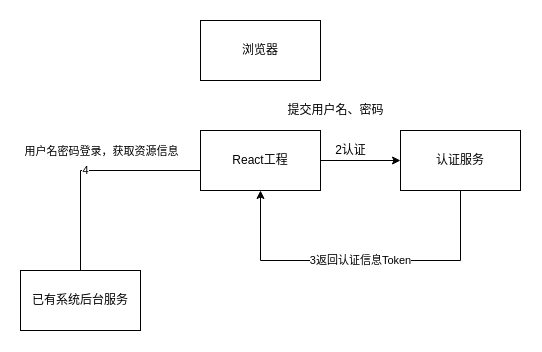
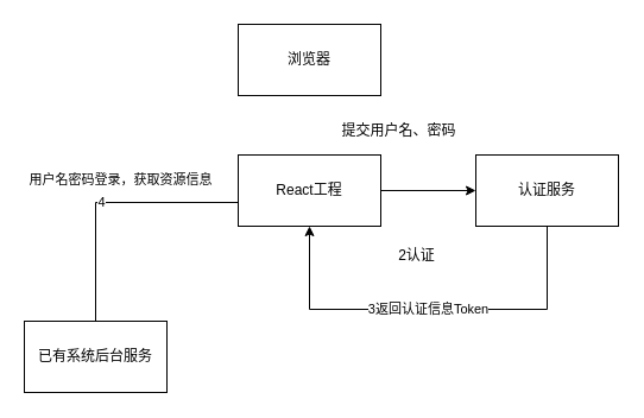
  <mxCell id="0" />
  <mxCell id="1" parent="0" />
  <mxCell id="2" value="React" style="rounded=0;whiteSpace=wrap;html=1;" vertex="1" parent="1"><mxGeometry x="200" y="130" width="120" height="60" as="geometry" /></mxCell>
  <mxCell id="3" value="" style="rounded=0;whiteSpace=wrap;html=1;" vertex="1" parent="1"><mxGeometry x="200" y="130" width="120" height="60" as="geometry" /></mxCell>
  <mxCell id="4" value="" style="edgeStyle=orthogonalEdgeStyle;rounded=0;orthogonalLoop=1;jettySize=auto;html=1;" edge="1" parent="1" source="7" target="9"><mxGeometry relative="1" as="geometry" /></mxCell>
  <mxCell id="5" value="4" style="edgeStyle=orthogonalEdgeStyle;rounded=0;orthogonalLoop=1;jettySize=auto;html=1;" edge="1" parent="1"><mxGeometry relative="1" as="geometry"><mxPoint x="200" y="170" as="sourcePoint" /><mxPoint x="80" y="280" as="targetPoint" /><Array as="points"><mxPoint x="80" y="170" /></Array></mxGeometry></mxCell>
  <mxCell id="6" value="用户名密码登录，获取资源信息" style="edgeLabel;html=1;align=center;verticalAlign=middle;resizable=0;points=[];" vertex="1" connectable="0" parent="5"><mxGeometry x="-0.087" y="-1" relative="1" as="geometry"><mxPoint x="5" y="-19" as="offset" /></mxGeometry></mxCell>
  <mxCell id="7" value="React工程" style="rounded=0;whiteSpace=wrap;html=1;" vertex="1" parent="1"><mxGeometry x="200" y="130" width="120" height="60" as="geometry" /></mxCell>
  <mxCell id="8" value="浏览器" style="rounded=0;whiteSpace=wrap;html=1;" vertex="1" parent="1"><mxGeometry x="200" y="20" width="120" height="60" as="geometry" /></mxCell>
  <mxCell id="9" value="认证服务" style="rounded=0;whiteSpace=wrap;html=1;" vertex="1" parent="1"><mxGeometry x="400" y="130" width="120" height="60" as="geometry" /></mxCell>
  <mxCell id="10" value="3返回认证信息Token" style="endArrow=classic;html=1;rounded=0;exitX=0.5;exitY=1;exitDx=0;exitDy=0;entryX=0.5;entryY=1;entryDx=0;entryDy=0;" edge="1" parent="1" source="9" target="7"><mxGeometry width="50" height="50" relative="1" as="geometry"><mxPoint x="240" y="180" as="sourcePoint" /><mxPoint x="290" y="130" as="targetPoint" /><Array as="points"><mxPoint x="460" y="260" /><mxPoint x="260" y="260" /></Array></mxGeometry></mxCell>
- <mxCell id="11" value="2认证" style="text;html=1;align=center;verticalAlign=middle;resizable=0;points=[];autosize=1;strokeColor=none;fillColor=none;" vertex="1" parent="1"><mxGeometry x="325" y="140" width="50" height="20" as="geometry" /></mxCell>
+ <mxCell id="11" value="2认证" style="text;html=1;align=center;verticalAlign=middle;resizable=0;points=[];autosize=1;strokeColor=none;fillColor=none;" vertex="1" parent="1"><mxGeometry x="325" y="205" width="50" height="20" as="geometry" /></mxCell>
  <mxCell id="12" value="已有系统后台服务" style="rounded=0;whiteSpace=wrap;html=1;" vertex="1" parent="1"><mxGeometry x="20" y="270" width="120" height="60" as="geometry" /></mxCell>
  <mxCell id="13" value="提交用户名、密码" style="text;html=1;align=center;verticalAlign=middle;resizable=0;points=[];autosize=1;strokeColor=none;fillColor=none;" vertex="1" parent="1"><mxGeometry x="280" y="100" width="110" height="20" as="geometry" /></mxCell>
